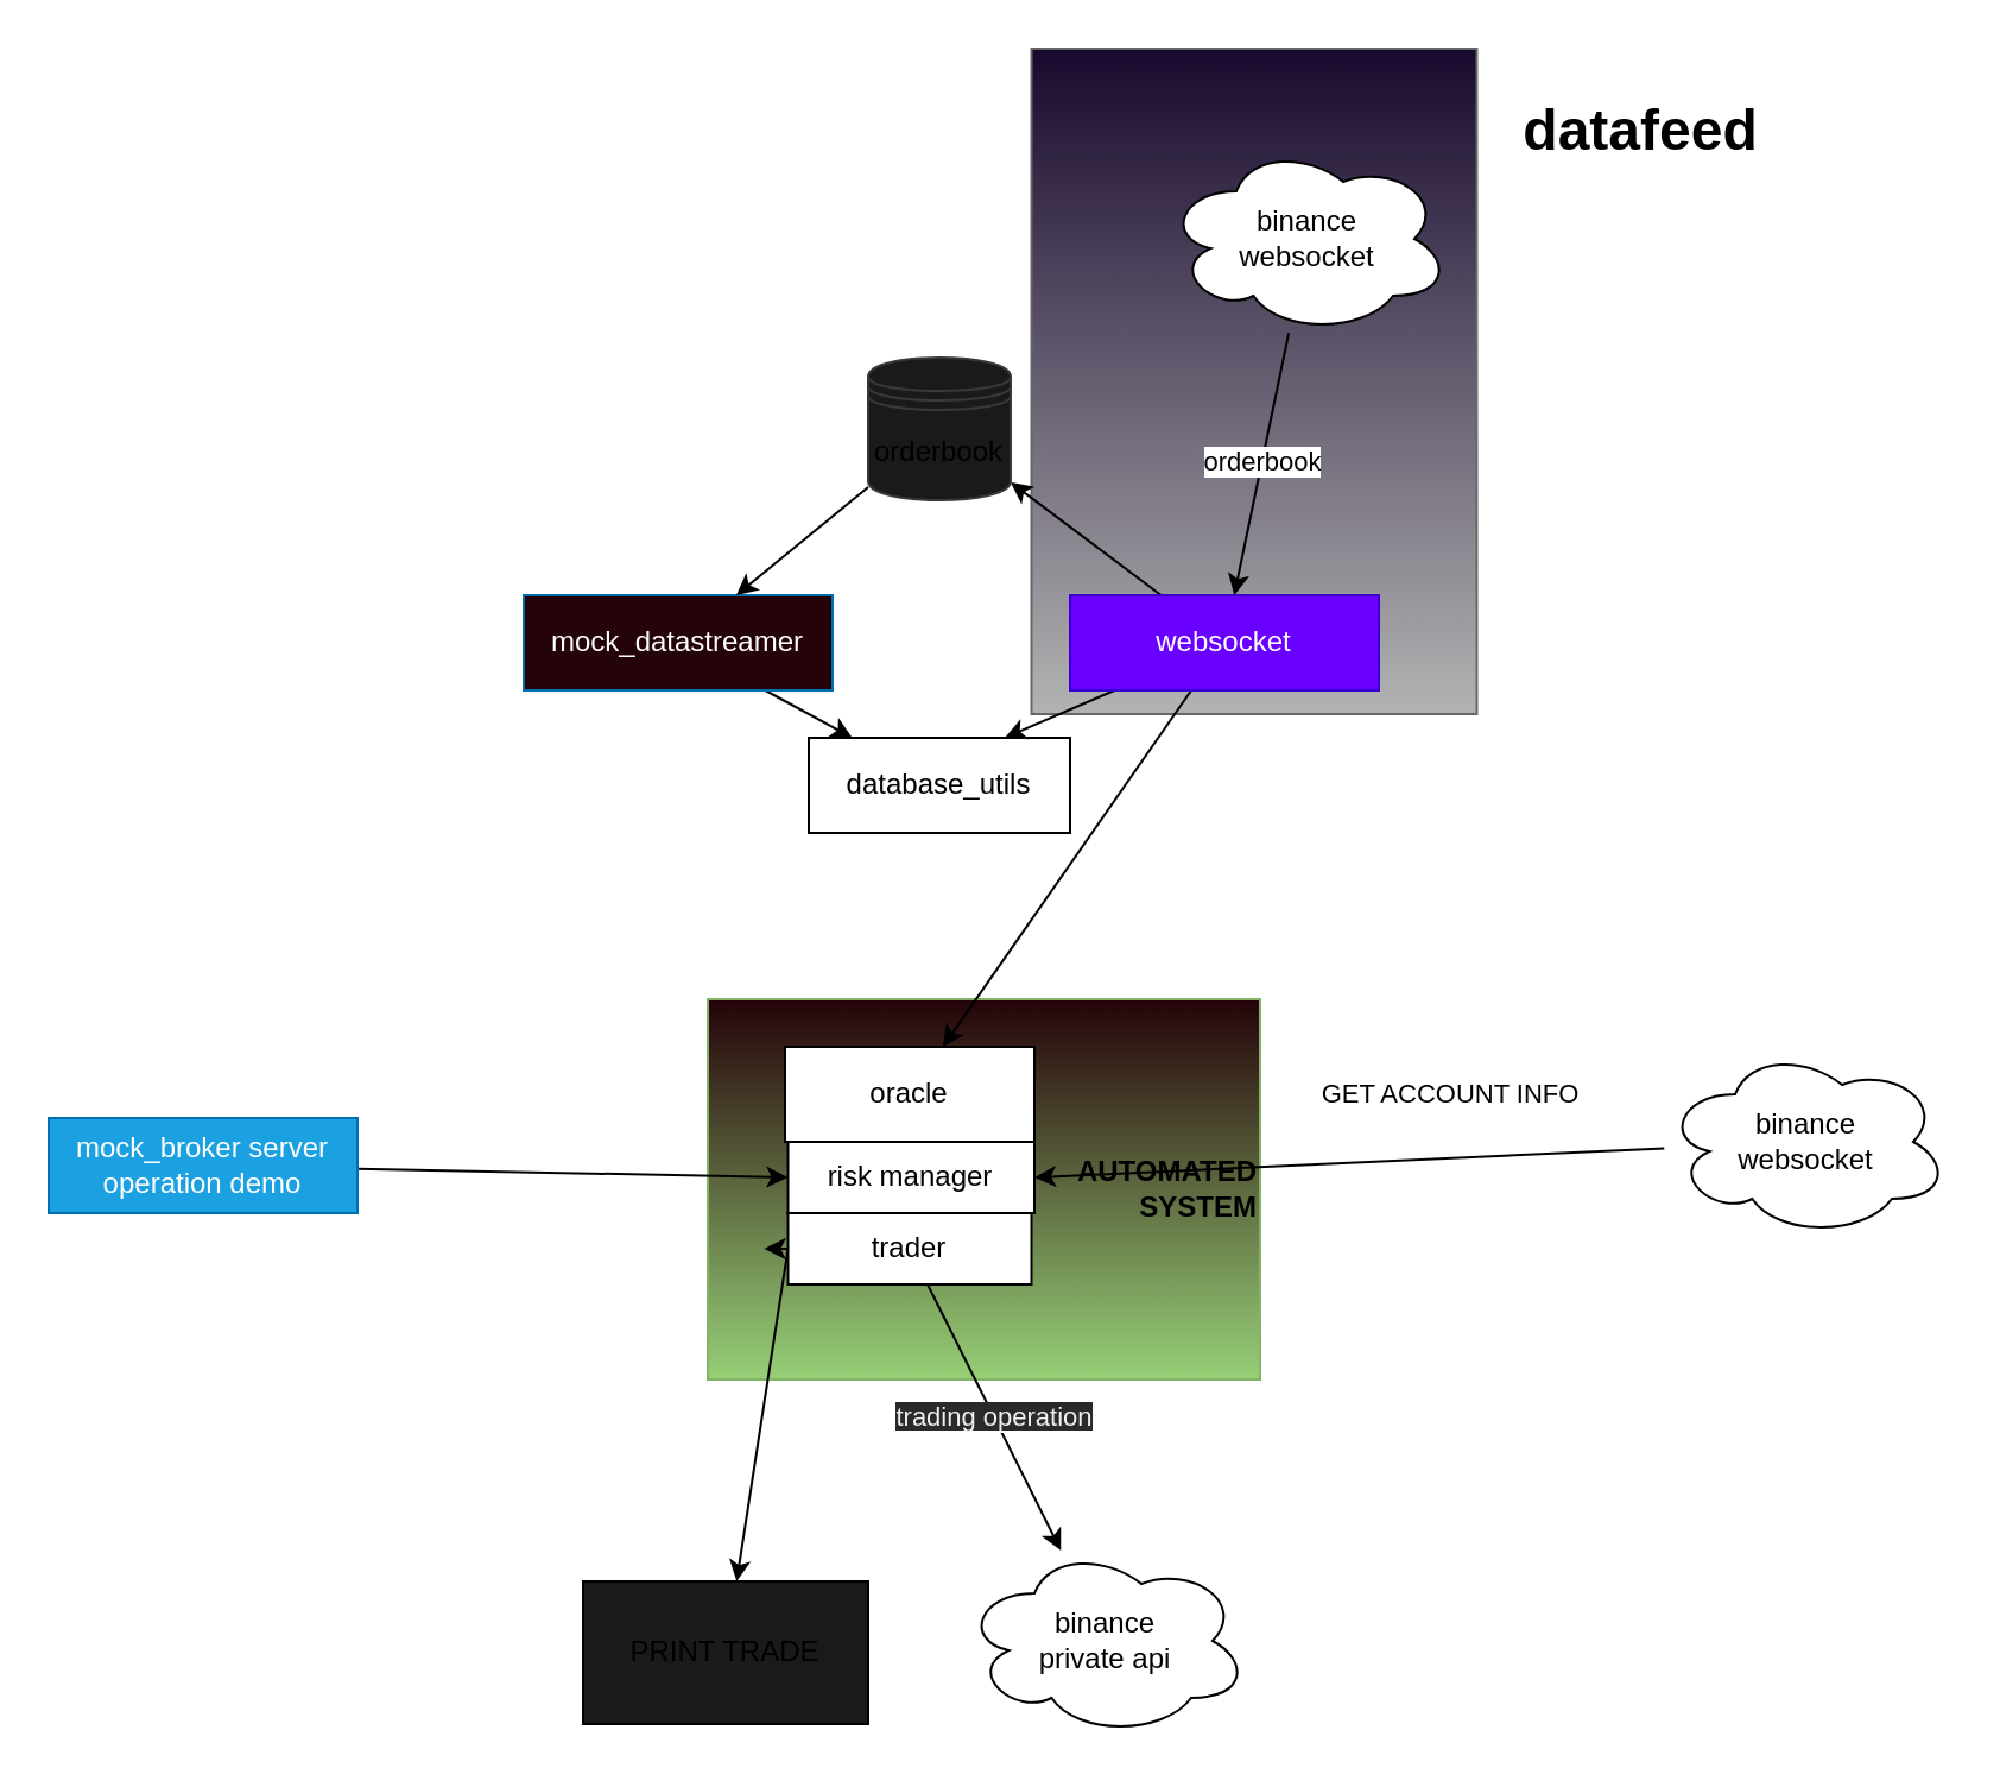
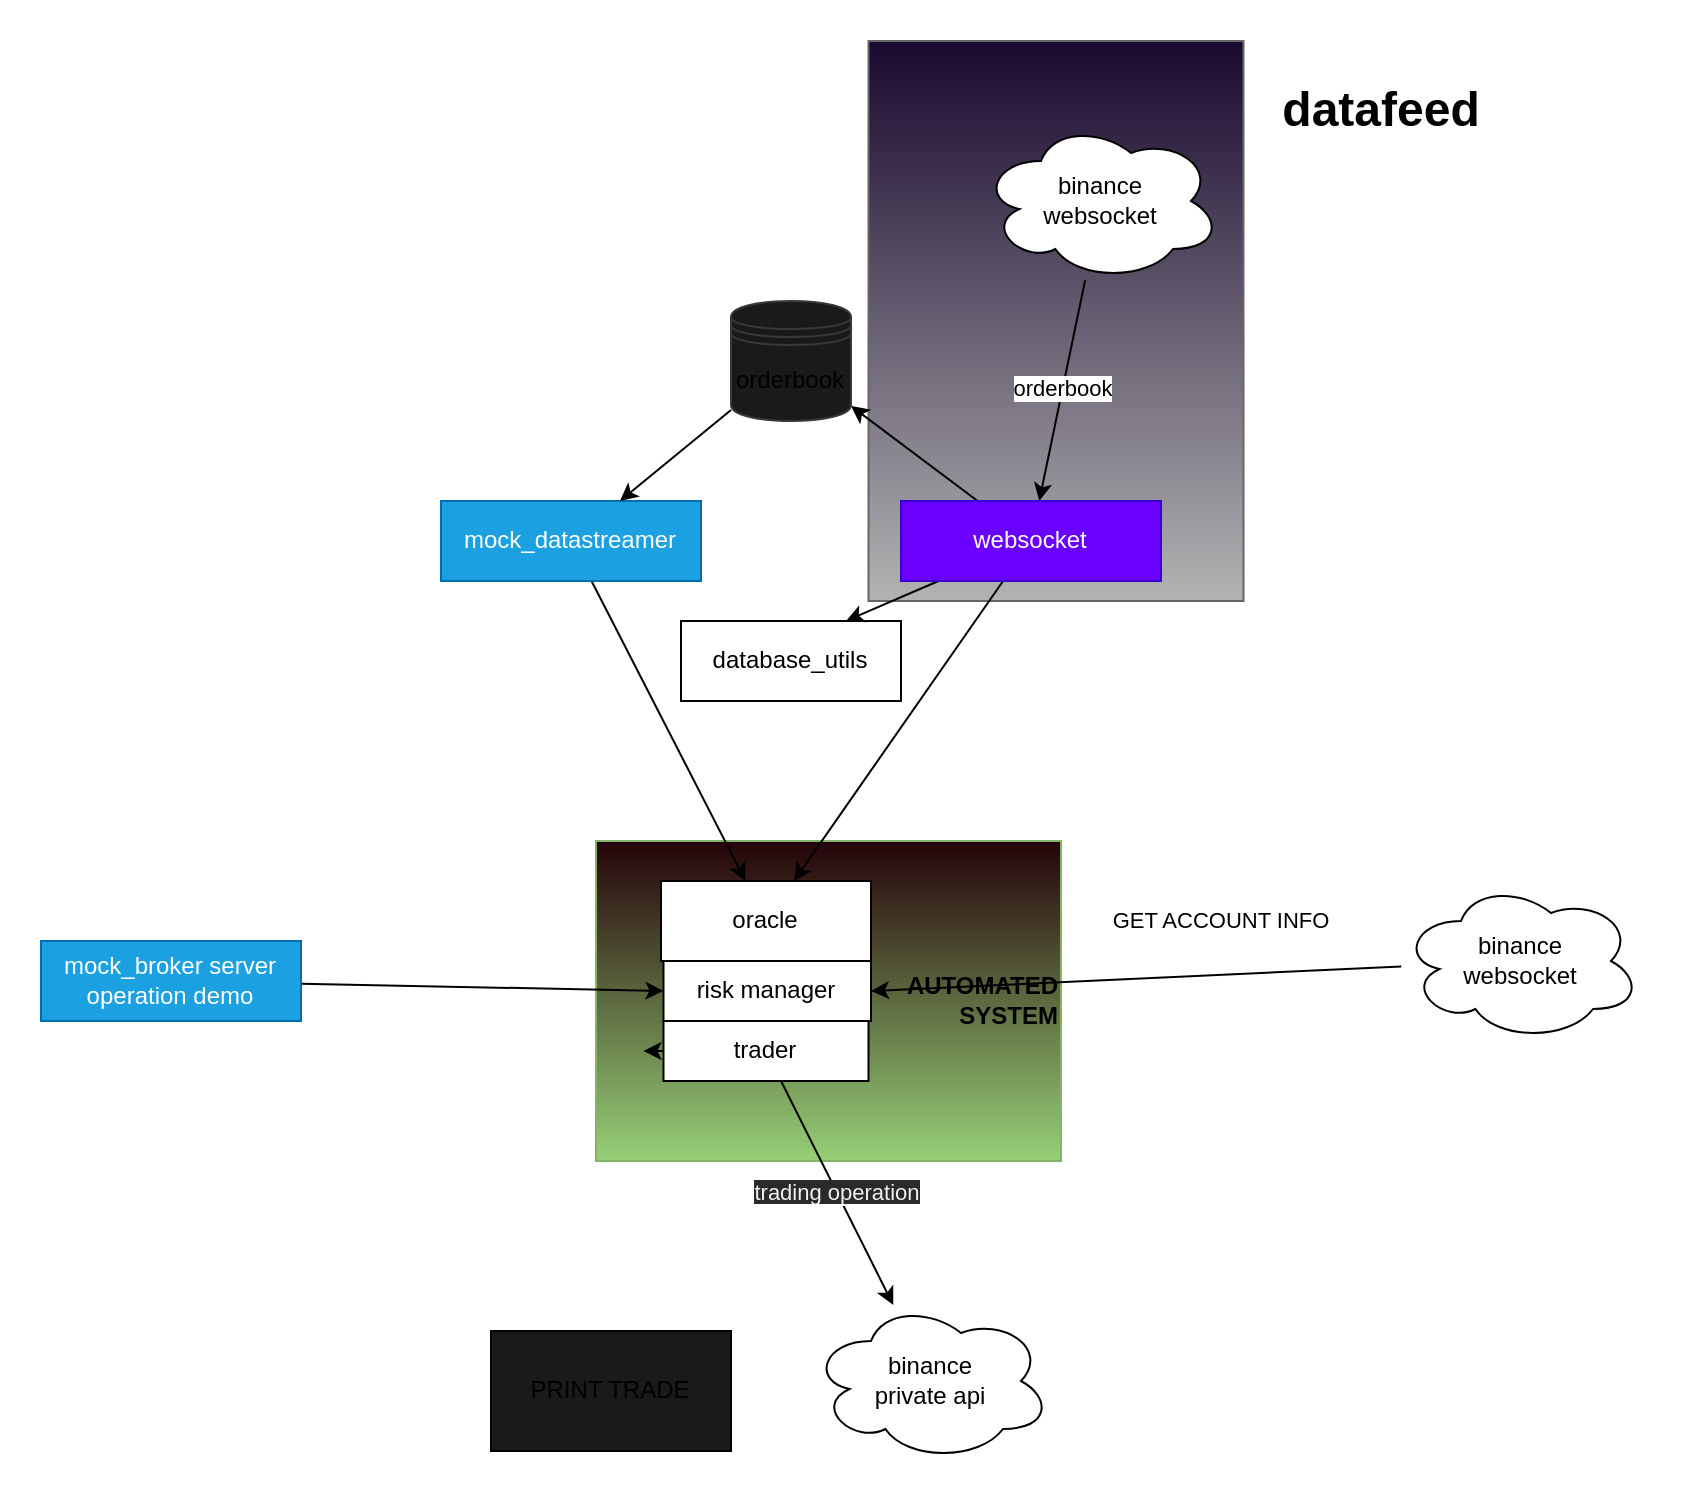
  <mxCell id="0" />
  <mxCell id="1" parent="0" />
  <mxCell id="2" value="" style="rounded=0;whiteSpace=wrap;html=1;fillColor=#18092E;gradientColor=#b3b3b3;strokeColor=#666666;" vertex="1" parent="1"><mxGeometry x="433.75" y="20" width="187.5" height="280" as="geometry" /></mxCell>
  <mxCell id="3" value="&lt;b&gt;AUTOMATED &lt;br&gt;SYSTEM&lt;/b&gt;" style="rounded=0;whiteSpace=wrap;html=1;align=right;fillColor=#240309;gradientColor=#97d077;strokeColor=#82b366;" vertex="1" parent="1"><mxGeometry x="297.5" y="420" width="232.5" height="160" as="geometry" /></mxCell>
  <mxCell id="4" value="database_utils" style="rounded=0;whiteSpace=wrap;html=1;" parent="1" vertex="1"><mxGeometry x="340" y="310" width="110" height="40" as="geometry" /></mxCell>
  <mxCell id="5" value="" style="edgeStyle=none;html=1;entryX=0.75;entryY=0;entryDx=0;entryDy=0;" parent="1" source="8" target="4" edge="1"><mxGeometry relative="1" as="geometry"><mxPoint x="520" y="390" as="targetPoint" /></mxGeometry></mxCell>
  <mxCell id="6" value="" style="edgeStyle=none;html=1;" parent="1" source="8" target="13" edge="1"><mxGeometry relative="1" as="geometry" /></mxCell>
  <mxCell id="7" style="edgeStyle=none;html=1;" parent="1" source="8" target="16" edge="1"><mxGeometry relative="1" as="geometry" /></mxCell>
  <mxCell id="8" value="websocket" style="rounded=0;whiteSpace=wrap;html=1;fillColor=#6a00ff;fontColor=#ffffff;strokeColor=#3700CC;" parent="1" vertex="1"><mxGeometry x="450" y="250" width="130" height="40" as="geometry" /></mxCell>
- <mxCell id="9" value="" style="edgeStyle=none;html=1;" parent="1" source="11" target="4" edge="1"><mxGeometry relative="1" as="geometry"><mxPoint x="290" y="390" as="targetPoint" /></mxGeometry></mxCell>
- <mxCell id="11" value="mock_datastreamer" style="rounded=0;whiteSpace=wrap;html=1;fillColor=#240309;fontColor=#ffffff;strokeColor=#006EAF;" parent="1" vertex="1"><mxGeometry x="220" y="250" width="130" height="40" as="geometry" /></mxCell>
+ <mxCell id="10" style="edgeStyle=none;html=1;" parent="1" source="11" target="16" edge="1"><mxGeometry relative="1" as="geometry" /></mxCell>
+ <mxCell id="11" value="mock_datastreamer" style="rounded=0;whiteSpace=wrap;html=1;fillColor=#1ba1e2;fontColor=#ffffff;strokeColor=#006EAF;" parent="1" vertex="1"><mxGeometry x="220" y="250" width="130" height="40" as="geometry" /></mxCell>
  <mxCell id="12" style="edgeStyle=none;html=1;" parent="1" source="13" target="11" edge="1"><mxGeometry relative="1" as="geometry" /></mxCell>
  <mxCell id="13" value="orderbook" style="shape=datastore;whiteSpace=wrap;html=1;fillColor=#1A1A1A;strokeColor=#36393d;" parent="1" vertex="1"><mxGeometry x="365" y="150" width="60" height="60" as="geometry" /></mxCell>
  <mxCell id="14" value="orderbook" style="edgeStyle=none;html=1;" parent="1" source="15" target="8" edge="1"><mxGeometry relative="1" as="geometry" /></mxCell>
  <mxCell id="15" value="binance&lt;br&gt;websocket" style="ellipse;shape=cloud;whiteSpace=wrap;html=1;" parent="1" vertex="1"><mxGeometry x="490" y="60" width="120" height="80" as="geometry" /></mxCell>
  <mxCell id="16" value="oracle" style="rounded=0;whiteSpace=wrap;html=1;" parent="1" vertex="1"><mxGeometry x="330" y="440" width="105" height="40" as="geometry" /></mxCell>
  <mxCell id="17" value="risk manager" style="rounded=0;whiteSpace=wrap;html=1;" parent="1" vertex="1"><mxGeometry x="331.25" y="480" width="103.75" height="30" as="geometry" /></mxCell>
  <mxCell id="18" value="&lt;span style=&quot;color: rgb(240, 240, 240); font-family: helvetica; font-size: 11px; font-style: normal; font-weight: 400; letter-spacing: normal; text-align: center; text-indent: 0px; text-transform: none; word-spacing: 0px; background-color: rgb(42, 42, 42); display: inline; float: none;&quot;&gt;trading operation&lt;/span&gt;" style="edgeStyle=none;html=1;" parent="1" source="21" target="22" edge="1"><mxGeometry relative="1" as="geometry"><Array as="points" /></mxGeometry></mxCell>
  <mxCell id="19" style="edgeStyle=none;html=1;exitX=0;exitY=0.5;exitDx=0;exitDy=0;" edge="1" parent="1" source="21"><mxGeometry relative="1" as="geometry"><mxPoint x="321.25" y="525" as="targetPoint" /></mxGeometry></mxCell>
- <mxCell id="20" style="edgeStyle=none;html=1;exitX=0;exitY=0.5;exitDx=0;exitDy=0;" edge="1" parent="1" source="21" target="28"><mxGeometry relative="1" as="geometry"><mxPoint x="260" y="660" as="targetPoint" /></mxGeometry></mxCell>
+ <mxCell id="20" style="edgeStyle=none;html=1;exitX=0;exitY=0.5;exitDx=0;exitDy=0;" edge="1" parent="1" source="21" target="17"><mxGeometry relative="1" as="geometry"><mxPoint x="260" y="660" as="targetPoint" /></mxGeometry></mxCell>
  <mxCell id="21" value="trader" style="rounded=0;whiteSpace=wrap;html=1;" parent="1" vertex="1"><mxGeometry x="331.25" y="510" width="102.5" height="30" as="geometry" /></mxCell>
  <mxCell id="22" value="binance&lt;br&gt;private api" style="ellipse;shape=cloud;whiteSpace=wrap;html=1;" parent="1" vertex="1"><mxGeometry x="405" y="650" width="120" height="80" as="geometry" /></mxCell>
  <mxCell id="23" value="GET ACCOUNT INFO" style="edgeStyle=none;html=1;entryX=1;entryY=0.5;entryDx=0;entryDy=0;" edge="1" parent="1" source="24" target="17"><mxGeometry x="-0.33" y="-27" relative="1" as="geometry"><mxPoint as="offset" /></mxGeometry></mxCell>
  <mxCell id="24" value="binance&lt;br&gt;websocket" style="ellipse;shape=cloud;whiteSpace=wrap;html=1;" vertex="1" parent="1"><mxGeometry x="700" y="440" width="120" height="80" as="geometry" /></mxCell>
  <mxCell id="25" value="datafeed" style="text;strokeColor=none;fillColor=none;html=1;fontSize=24;fontStyle=1;verticalAlign=middle;align=center;" vertex="1" parent="1"><mxGeometry x="640" y="35" width="100" height="40" as="geometry" /></mxCell>
  <mxCell id="26" style="edgeStyle=none;html=1;entryX=0;entryY=0.5;entryDx=0;entryDy=0;" edge="1" parent="1" source="27" target="17"><mxGeometry relative="1" as="geometry" /></mxCell>
  <mxCell id="27" value="mock_broker server&lt;br&gt;operation demo" style="rounded=0;whiteSpace=wrap;html=1;fillColor=#1ba1e2;fontColor=#ffffff;strokeColor=#006EAF;" vertex="1" parent="1"><mxGeometry x="20" y="470" width="130" height="40" as="geometry" /></mxCell>
  <mxCell id="28" value="PRINT TRADE" style="rounded=0;whiteSpace=wrap;html=1;fillColor=#1A1A1A;" vertex="1" parent="1"><mxGeometry x="245" y="665" width="120" height="60" as="geometry" /></mxCell>
